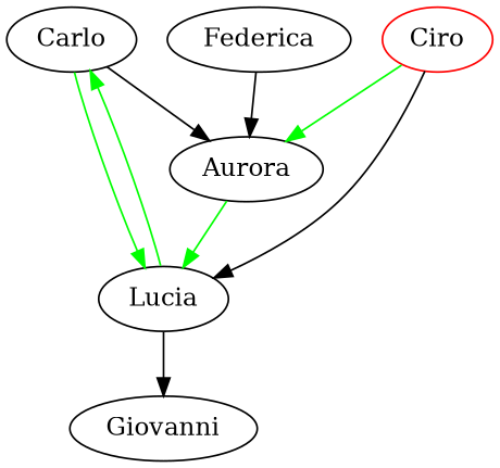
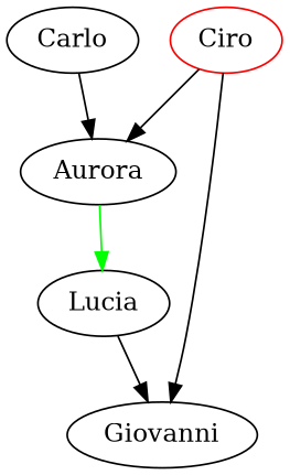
  digraph {
    rankdir=TB
    Carlo
    Lucia
    Aurora
    Giovanni
    Ciro [color=red]
-   Federica
-   Carlo -> Lucia [color=green]
    Carlo -> Aurora
-   Lucia -> Carlo [color=green]
    Lucia -> Giovanni
    Aurora -> Lucia [color=green]
-   Ciro -> Aurora [color=green]
-   Ciro -> Lucia
-   Federica -> Aurora
+   Ciro -> Aurora
+   Ciro -> Giovanni
  }
